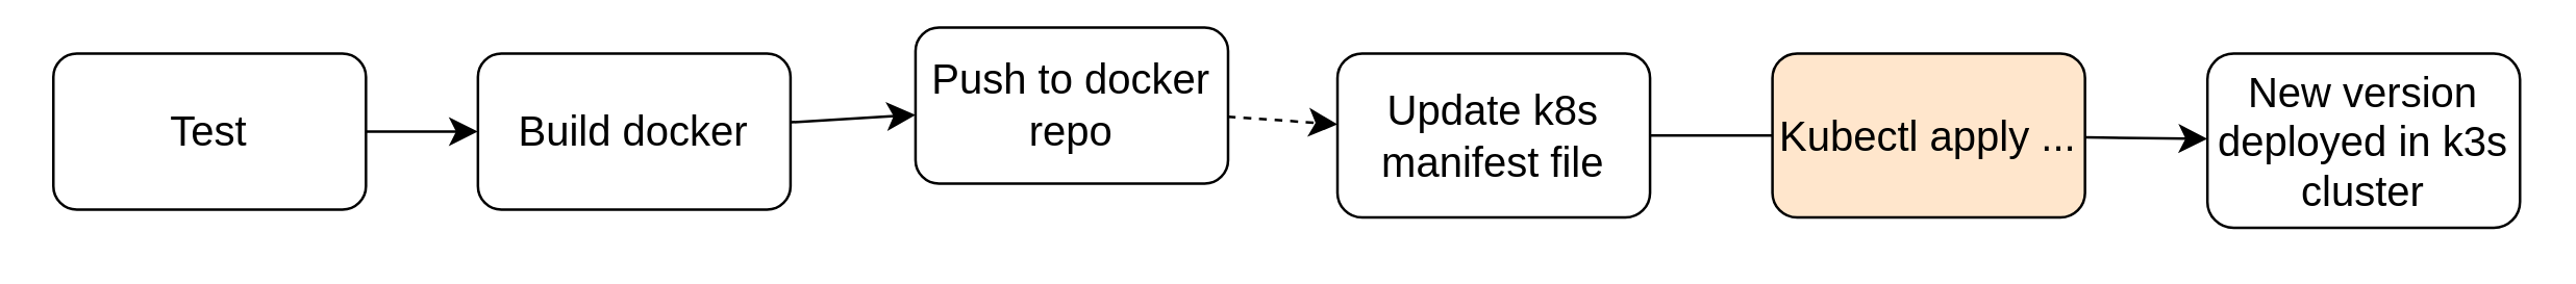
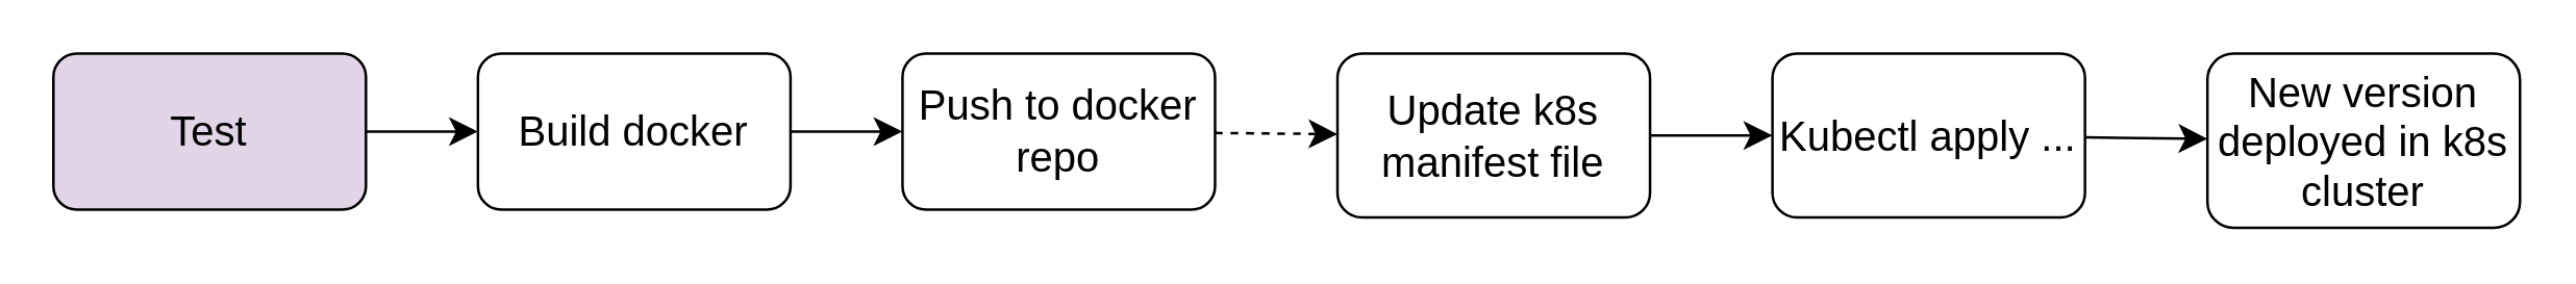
  <mxCell id="0" />
  <mxCell id="1" parent="0" />
  <mxCell id="2" value="" style="edgeStyle=none;curved=1;rounded=0;orthogonalLoop=1;jettySize=auto;html=1;fontSize=12;startSize=8;endSize=8;" edge="1" parent="1" source="3" target="5"><mxGeometry relative="1" as="geometry" /></mxCell>
- <mxCell id="3" value="Test" style="rounded=1;whiteSpace=wrap;html=1;fontSize=16;" vertex="1" parent="1"><mxGeometry x="20" y="20" width="120" height="60" as="geometry" /></mxCell>
+ <mxCell id="3" value="Test" style="rounded=1;whiteSpace=wrap;html=1;fontSize=16;fillColor=#e1d5e7;" vertex="1" parent="1"><mxGeometry x="20" y="20" width="120" height="60" as="geometry" /></mxCell>
  <mxCell id="4" value="" style="edgeStyle=none;curved=1;rounded=0;orthogonalLoop=1;jettySize=auto;html=1;fontSize=12;startSize=8;endSize=8;" edge="1" parent="1" source="5" target="7"><mxGeometry relative="1" as="geometry" /></mxCell>
  <mxCell id="5" value="Build docker" style="rounded=1;whiteSpace=wrap;html=1;fontSize=16;" vertex="1" parent="1"><mxGeometry x="183" y="20" width="120" height="60" as="geometry" /></mxCell>
  <mxCell id="6" value="" style="edgeStyle=none;curved=1;rounded=0;orthogonalLoop=1;jettySize=auto;html=1;fontSize=12;startSize=8;endSize=8;dashed=1;" edge="1" parent="1" source="7" target="9"><mxGeometry relative="1" as="geometry" /></mxCell>
- <mxCell id="7" value="Push to docker repo" style="rounded=1;whiteSpace=wrap;html=1;fontSize=16;" vertex="1" parent="1"><mxGeometry x="351" y="10" width="120" height="60" as="geometry" /></mxCell>
- <mxCell id="8" value="" style="edgeStyle=none;curved=1;rounded=0;orthogonalLoop=1;jettySize=auto;html=1;fontSize=12;startSize=8;endSize=8;endArrow=none;" edge="1" parent="1" source="9" target="11"><mxGeometry relative="1" as="geometry" /></mxCell>
+ <mxCell id="7" value="Push to docker repo" style="rounded=1;whiteSpace=wrap;html=1;fontSize=16;" vertex="1" parent="1"><mxGeometry x="346" y="20" width="120" height="60" as="geometry" /></mxCell>
+ <mxCell id="8" value="" style="edgeStyle=none;curved=1;rounded=0;orthogonalLoop=1;jettySize=auto;html=1;fontSize=12;startSize=8;endSize=8;" edge="1" parent="1" source="9" target="11"><mxGeometry relative="1" as="geometry" /></mxCell>
  <mxCell id="9" value="Update k8s manifest file" style="rounded=1;whiteSpace=wrap;html=1;fontSize=16;" vertex="1" parent="1"><mxGeometry x="513" y="20" width="120" height="63" as="geometry" /></mxCell>
  <mxCell id="10" value="" style="edgeStyle=none;curved=1;rounded=0;orthogonalLoop=1;jettySize=auto;html=1;fontSize=12;startSize=8;endSize=8;" edge="1" parent="1" source="11" target="12"><mxGeometry relative="1" as="geometry" /></mxCell>
- <mxCell id="11" value="Kubectl apply ..." style="rounded=1;whiteSpace=wrap;html=1;fontSize=16;fillColor=#ffe6cc;" vertex="1" parent="1"><mxGeometry x="680" y="20" width="120" height="63" as="geometry" /></mxCell>
- <mxCell id="12" value="New version deployed in k3s cluster" style="rounded=1;whiteSpace=wrap;html=1;fontSize=16;" vertex="1" parent="1"><mxGeometry x="847" y="20" width="120" height="67" as="geometry" /></mxCell>
+ <mxCell id="11" value="Kubectl apply ..." style="rounded=1;whiteSpace=wrap;html=1;fontSize=16;" vertex="1" parent="1"><mxGeometry x="680" y="20" width="120" height="63" as="geometry" /></mxCell>
+ <mxCell id="12" value="New version deployed in k8s cluster" style="rounded=1;whiteSpace=wrap;html=1;fontSize=16;" vertex="1" parent="1"><mxGeometry x="847" y="20" width="120" height="67" as="geometry" /></mxCell>
